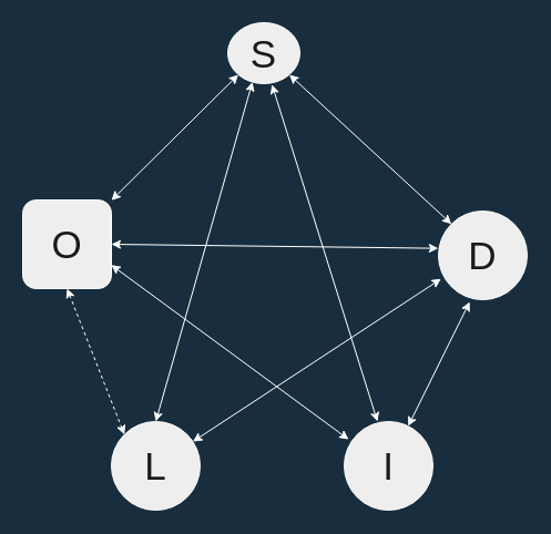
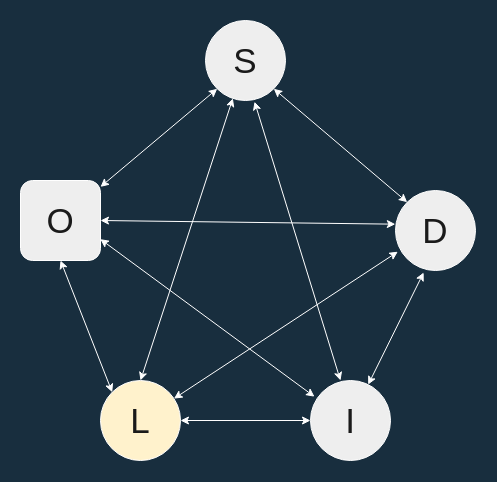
  <mxCell id="0" />
  <mxCell id="1" parent="0" />
- <mxCell id="2" value="&lt;font style=&quot;font-size: 35px&quot;&gt;S&lt;/font&gt;" style="ellipse;whiteSpace=wrap;html=1;aspect=fixed;fillColor=#EEEEEE;strokeColor=#FFFFFF;fontColor=#1A1A1A;" vertex="1" parent="1"><mxGeometry x="205" y="20" width="65" height="55" as="geometry" /></mxCell>
+ <mxCell id="2" value="&lt;font style=&quot;font-size: 35px&quot;&gt;S&lt;/font&gt;" style="ellipse;whiteSpace=wrap;html=1;aspect=fixed;fillColor=#EEEEEE;strokeColor=#FFFFFF;fontColor=#1A1A1A;" vertex="1" parent="1"><mxGeometry x="205" y="20" width="80" height="80" as="geometry" /></mxCell>
  <mxCell id="3" value="&lt;font style=&quot;font-size: 35px&quot;&gt;O&lt;/font&gt;" style="whiteSpace=wrap;html=1;aspect=fixed;fillColor=#EEEEEE;strokeColor=#FFFFFF;fontColor=#1A1A1A;rounded=1;" vertex="1" parent="1"><mxGeometry x="20" y="180" width="80" height="80" as="geometry" /></mxCell>
  <mxCell id="4" value="&lt;font style=&quot;font-size: 35px&quot;&gt;D&lt;/font&gt;" style="ellipse;whiteSpace=wrap;html=1;aspect=fixed;fillColor=#EEEEEE;strokeColor=#FFFFFF;fontColor=#1A1A1A;" vertex="1" parent="1"><mxGeometry x="395" y="190" width="80" height="80" as="geometry" /></mxCell>
  <mxCell id="5" value="&lt;font style=&quot;font-size: 35px&quot;&gt;I&lt;/font&gt;" style="ellipse;whiteSpace=wrap;html=1;aspect=fixed;fillColor=#EEEEEE;strokeColor=#FFFFFF;fontColor=#1A1A1A;" vertex="1" parent="1"><mxGeometry x="310" y="380" width="80" height="80" as="geometry" /></mxCell>
- <mxCell id="6" value="&lt;font style=&quot;font-size: 35px&quot;&gt;L&lt;/font&gt;" style="ellipse;whiteSpace=wrap;html=1;aspect=fixed;fillColor=#EEEEEE;strokeColor=#FFFFFF;fontColor=#1A1A1A;" vertex="1" parent="1"><mxGeometry x="100" y="380" width="80" height="80" as="geometry" /></mxCell>
+ <mxCell id="6" value="&lt;font style=&quot;font-size: 35px&quot;&gt;L&lt;/font&gt;" style="ellipse;whiteSpace=wrap;html=1;aspect=fixed;fillColor=#fff2cc;strokeColor=#FFFFFF;fontColor=#1A1A1A;" vertex="1" parent="1"><mxGeometry x="100" y="380" width="80" height="80" as="geometry" /></mxCell>
  <mxCell id="7" value="" style="endArrow=classic;startArrow=classic;html=1;entryX=0;entryY=1;entryDx=0;entryDy=0;strokeColor=#FFFFFF;fontColor=#FFFFFF;labelBackgroundColor=#182E3E;" edge="1" parent="1" source="3" target="2"><mxGeometry width="50" height="50" relative="1" as="geometry"><mxPoint x="155" y="140" as="sourcePoint" /><mxPoint x="200" y="100" as="targetPoint" /></mxGeometry></mxCell>
  <mxCell id="8" value="" style="endArrow=classic;startArrow=classic;html=1;exitX=1;exitY=1;exitDx=0;exitDy=0;entryX=0;entryY=0;entryDx=0;entryDy=0;strokeColor=#FFFFFF;fontColor=#FFFFFF;labelBackgroundColor=#182E3E;" edge="1" parent="1" source="2" target="4"><mxGeometry width="50" height="50" relative="1" as="geometry"><mxPoint x="300" y="280" as="sourcePoint" /><mxPoint x="350" y="230" as="targetPoint" /></mxGeometry></mxCell>
  <mxCell id="9" value="" style="endArrow=classic;startArrow=classic;html=1;entryX=0.352;entryY=1.025;entryDx=0;entryDy=0;entryPerimeter=0;strokeColor=#FFFFFF;fontColor=#FFFFFF;labelBackgroundColor=#182E3E;" edge="1" parent="1" source="5" target="4"><mxGeometry width="50" height="50" relative="1" as="geometry"><mxPoint x="380" y="360" as="sourcePoint" /><mxPoint x="390" y="290" as="targetPoint" /></mxGeometry></mxCell>
- <mxCell id="10" value="" style="endArrow=classic;startArrow=classic;html=1;exitX=0.5;exitY=1;exitDx=0;exitDy=0;entryX=0;entryY=0;entryDx=0;entryDy=0;strokeColor=#FFFFFF;fontColor=#FFFFFF;labelBackgroundColor=#182E3E;dashed=1;" edge="1" parent="1" source="3" target="6"><mxGeometry width="50" height="50" relative="1" as="geometry"><mxPoint x="300" y="280" as="sourcePoint" /><mxPoint x="350" y="230" as="targetPoint" /></mxGeometry></mxCell>
+ <mxCell id="10" value="" style="endArrow=classic;startArrow=classic;html=1;exitX=0.5;exitY=1;exitDx=0;exitDy=0;entryX=0;entryY=0;entryDx=0;entryDy=0;strokeColor=#FFFFFF;fontColor=#FFFFFF;labelBackgroundColor=#182E3E;" edge="1" parent="1" source="3" target="6"><mxGeometry width="50" height="50" relative="1" as="geometry"><mxPoint x="300" y="280" as="sourcePoint" /><mxPoint x="350" y="230" as="targetPoint" /></mxGeometry></mxCell>
+ <mxCell id="11" value="" style="endArrow=classic;startArrow=classic;html=1;exitX=1;exitY=0.5;exitDx=0;exitDy=0;entryX=0;entryY=0.5;entryDx=0;entryDy=0;strokeColor=#FFFFFF;fontColor=#FFFFFF;labelBackgroundColor=#182E3E;" edge="1" parent="1" source="6" target="5"><mxGeometry width="50" height="50" relative="1" as="geometry"><mxPoint x="300" y="280" as="sourcePoint" /><mxPoint x="350" y="230" as="targetPoint" /></mxGeometry></mxCell>
  <mxCell id="12" value="" style="endArrow=classic;startArrow=classic;html=1;entryX=0.613;entryY=1.015;entryDx=0;entryDy=0;entryPerimeter=0;exitX=0.375;exitY=0;exitDx=0;exitDy=0;exitPerimeter=0;strokeColor=#FFFFFF;fontColor=#FFFFFF;labelBackgroundColor=#182E3E;" edge="1" parent="1" source="5" target="2"><mxGeometry width="50" height="50" relative="1" as="geometry"><mxPoint x="300" y="280" as="sourcePoint" /><mxPoint x="350" y="230" as="targetPoint" /></mxGeometry></mxCell>
  <mxCell id="13" value="" style="endArrow=classic;startArrow=classic;html=1;entryX=0.998;entryY=0.733;entryDx=0;entryDy=0;entryPerimeter=0;exitX=0.05;exitY=0.202;exitDx=0;exitDy=0;exitPerimeter=0;strokeColor=#FFFFFF;fontColor=#FFFFFF;labelBackgroundColor=#182E3E;" edge="1" parent="1" source="5" target="3"><mxGeometry width="50" height="50" relative="1" as="geometry"><mxPoint x="300" y="280" as="sourcePoint" /><mxPoint x="350" y="230" as="targetPoint" /></mxGeometry></mxCell>
  <mxCell id="14" value="" style="endArrow=classic;startArrow=classic;html=1;entryX=0.029;entryY=0.765;entryDx=0;entryDy=0;entryPerimeter=0;strokeColor=#FFFFFF;fontColor=#FFFFFF;labelBackgroundColor=#182E3E;" edge="1" parent="1" source="6" target="4"><mxGeometry width="50" height="50" relative="1" as="geometry"><mxPoint x="300" y="280" as="sourcePoint" /><mxPoint x="350" y="230" as="targetPoint" /></mxGeometry></mxCell>
  <mxCell id="15" value="" style="endArrow=classic;startArrow=classic;html=1;exitX=0.5;exitY=0;exitDx=0;exitDy=0;entryX=0.342;entryY=0.973;entryDx=0;entryDy=0;entryPerimeter=0;strokeColor=#FFFFFF;fontColor=#FFFFFF;labelBackgroundColor=#182E3E;" edge="1" parent="1" source="6" target="2"><mxGeometry width="50" height="50" relative="1" as="geometry"><mxPoint x="300" y="280" as="sourcePoint" /><mxPoint x="350" y="230" as="targetPoint" /></mxGeometry></mxCell>
  <mxCell id="16" value="" style="endArrow=classic;startArrow=classic;html=1;entryX=-0.002;entryY=0.421;entryDx=0;entryDy=0;entryPerimeter=0;exitX=1;exitY=0.5;exitDx=0;exitDy=0;strokeColor=#FFFFFF;fontColor=#FFFFFF;labelBackgroundColor=#182E3E;" edge="1" parent="1" source="3" target="4"><mxGeometry width="50" height="50" relative="1" as="geometry"><mxPoint x="300" y="280" as="sourcePoint" /><mxPoint x="350" y="230" as="targetPoint" /></mxGeometry></mxCell>
